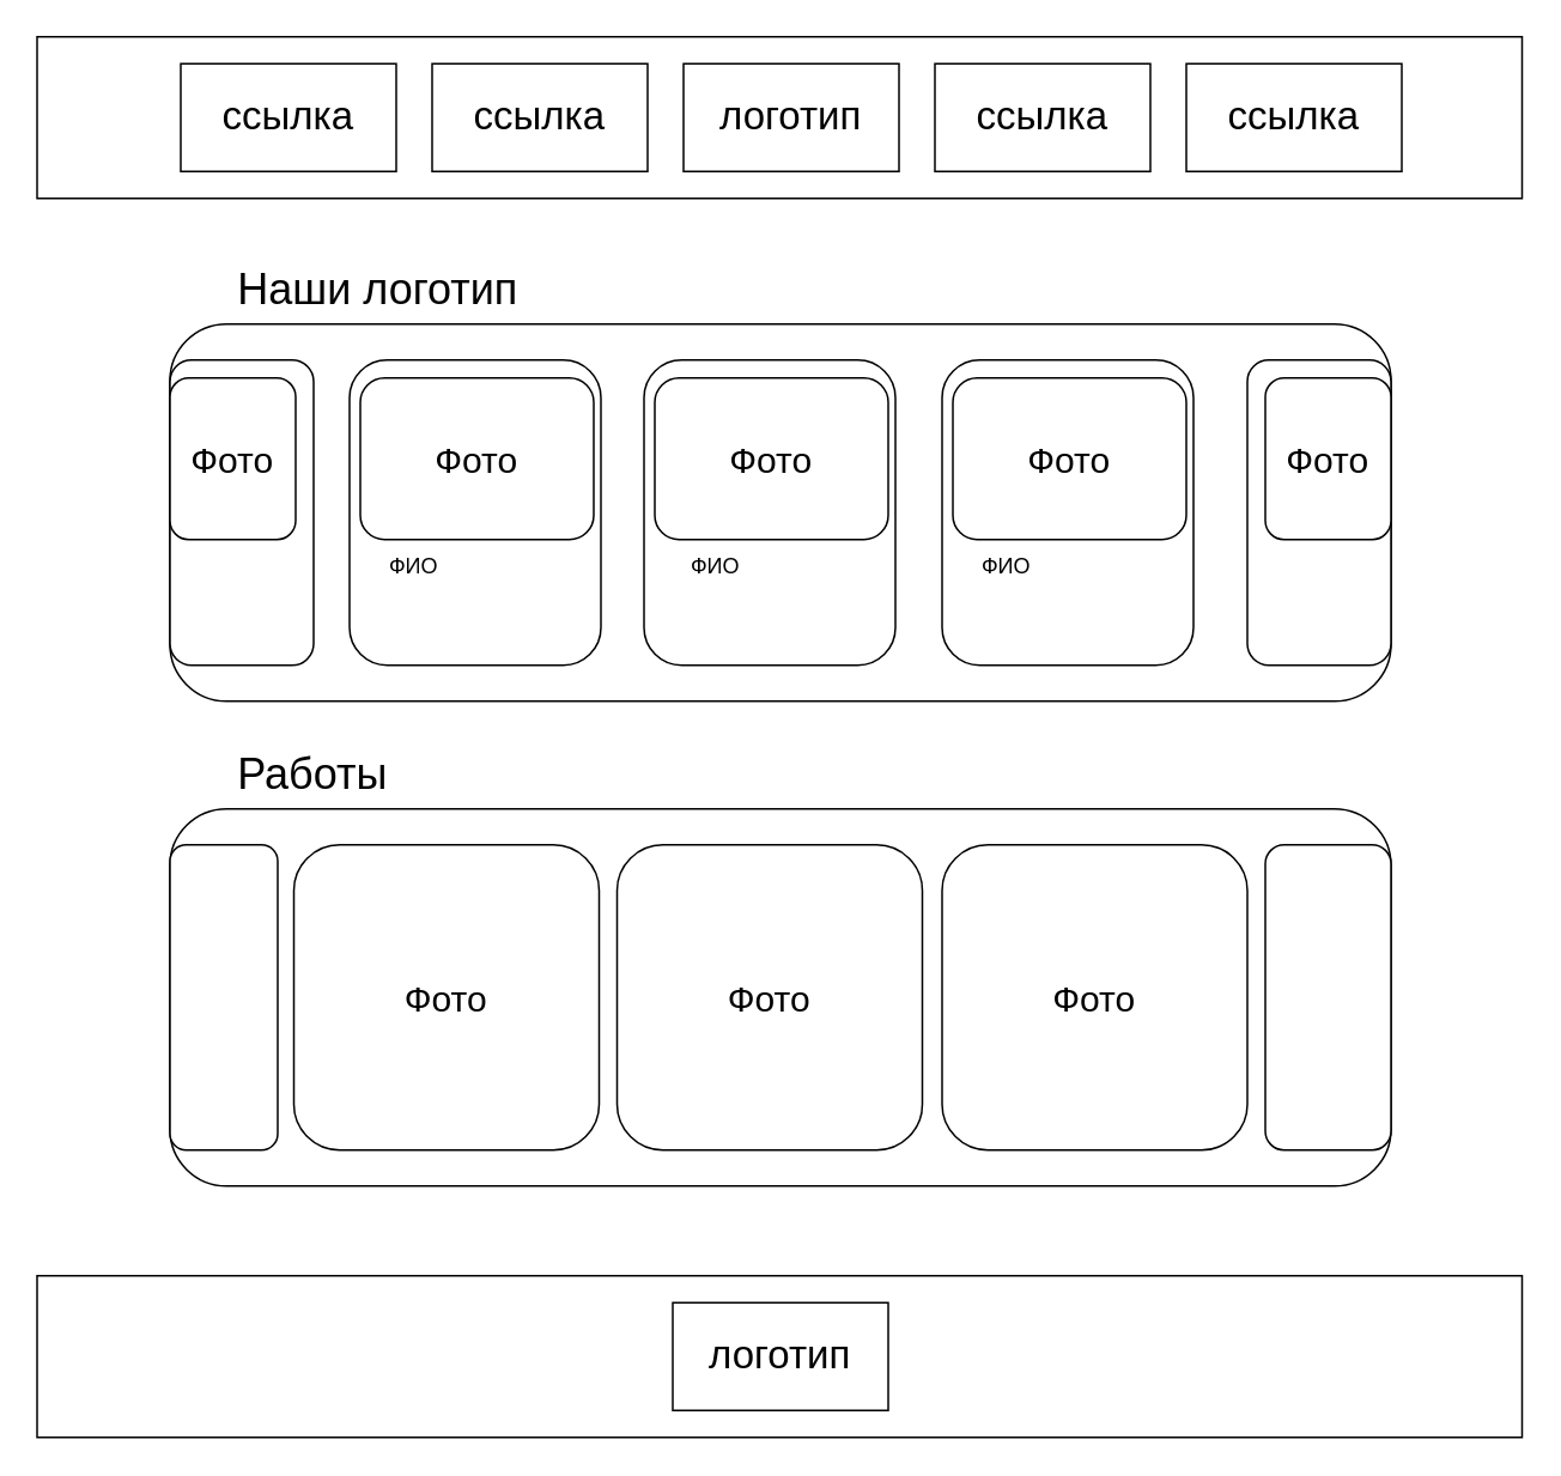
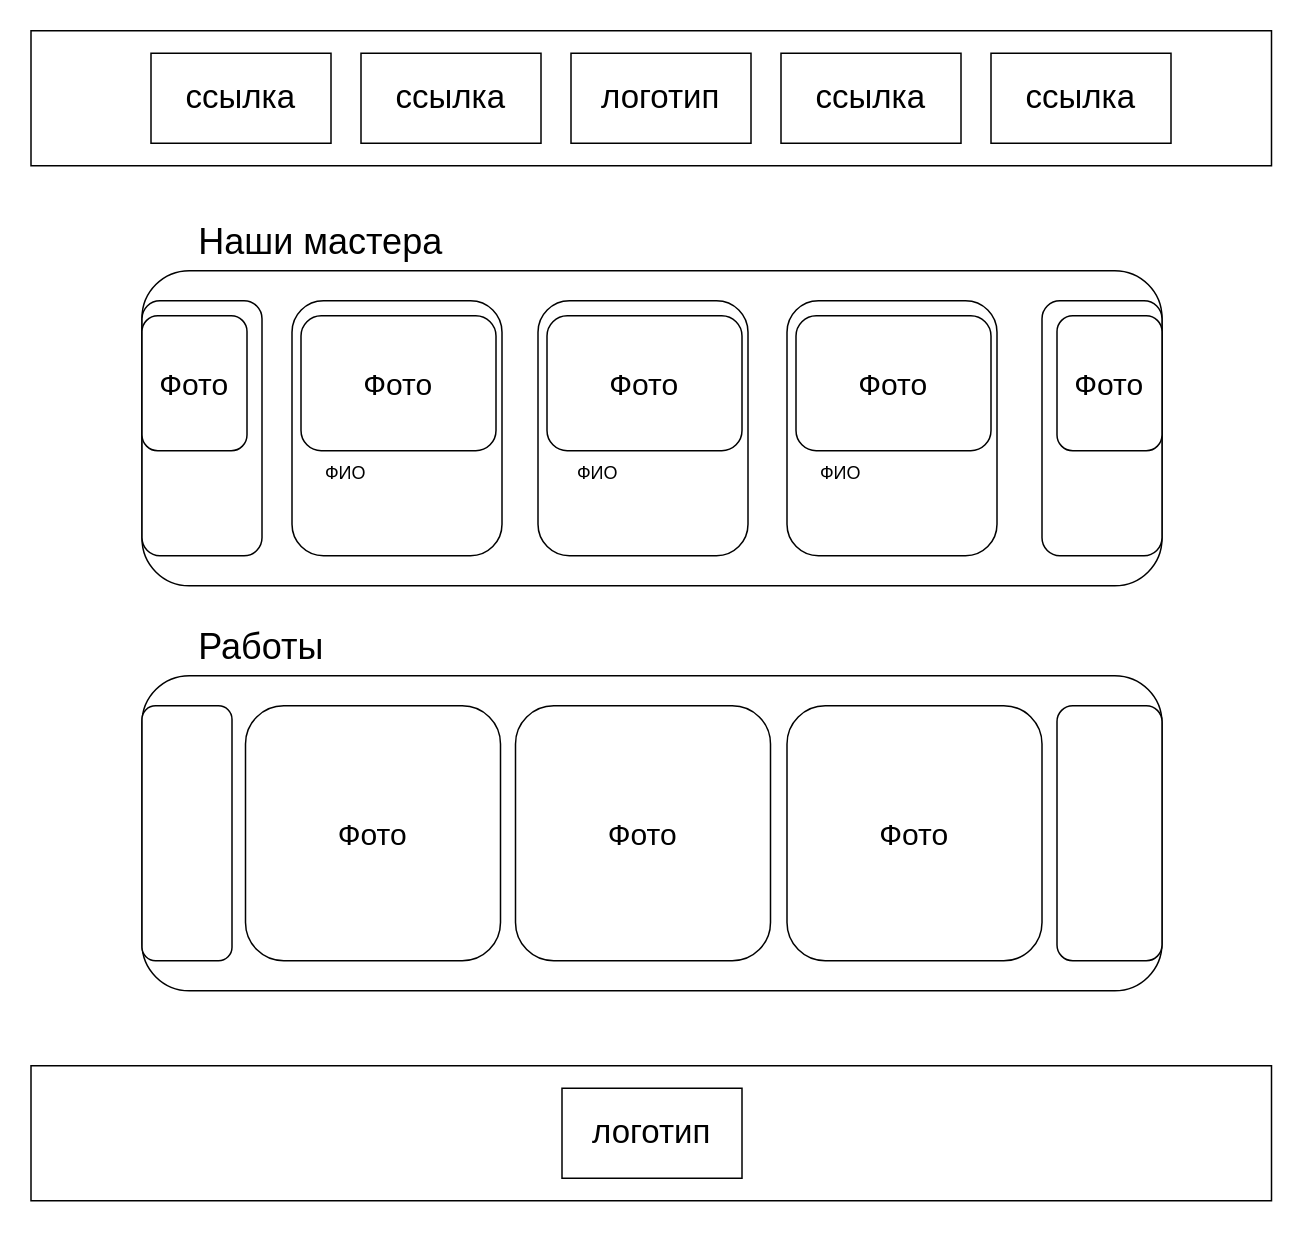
  <mxCell id="0" />
  <mxCell id="1" parent="0" />
  <mxCell id="2" value="" style="rounded=1;whiteSpace=wrap;html=1;" parent="1" vertex="1"><mxGeometry x="94" y="180" width="680" height="210" as="geometry" /></mxCell>
- <mxCell id="3" value="&lt;font style=&quot;font-size: 24px;&quot;&gt;Наши логотип&lt;/font&gt;" style="text;html=1;align=left;verticalAlign=middle;whiteSpace=wrap;rounded=0;" parent="1" vertex="1"><mxGeometry x="130" y="146" width="220" height="30" as="geometry" /></mxCell>
+ <mxCell id="3" value="&lt;font style=&quot;font-size: 24px;&quot;&gt;Наши мастера&lt;/font&gt;" style="text;html=1;align=left;verticalAlign=middle;whiteSpace=wrap;rounded=0;" parent="1" vertex="1"><mxGeometry x="130" y="146" width="220" height="30" as="geometry" /></mxCell>
  <mxCell id="4" value="" style="rounded=1;whiteSpace=wrap;html=1;" parent="1" vertex="1"><mxGeometry x="694" y="200" width="80" height="170" as="geometry" /></mxCell>
  <mxCell id="5" value="" style="rounded=1;whiteSpace=wrap;html=1;shadow=0;" parent="1" vertex="1"><mxGeometry x="94" y="200" width="80" height="170" as="geometry" /></mxCell>
  <mxCell id="6" value="&lt;font style=&quot;font-size: 20px;&quot;&gt;Фото&lt;/font&gt;" style="rounded=1;whiteSpace=wrap;html=1;" parent="1" vertex="1"><mxGeometry x="704" y="210" width="70" height="90" as="geometry" /></mxCell>
  <mxCell id="7" value="&lt;font style=&quot;font-size: 20px;&quot;&gt;Фото&lt;/font&gt;" style="rounded=1;whiteSpace=wrap;html=1;" parent="1" vertex="1"><mxGeometry x="94" y="210" width="70" height="90" as="geometry" /></mxCell>
  <mxCell id="8" value="" style="group" parent="1" vertex="1" connectable="0"><mxGeometry x="358" y="200" width="140" height="170" as="geometry" /></mxCell>
  <mxCell id="9" value="" style="group" parent="8" vertex="1" connectable="0"><mxGeometry width="140" height="170" as="geometry" /></mxCell>
  <mxCell id="10" value="" style="group" parent="9" vertex="1" connectable="0"><mxGeometry width="140" height="170" as="geometry" /></mxCell>
  <mxCell id="11" value="" style="rounded=1;whiteSpace=wrap;html=1;" parent="10" vertex="1"><mxGeometry width="140" height="170" as="geometry" /></mxCell>
  <mxCell id="12" value="&lt;font style=&quot;font-size: 20px;&quot;&gt;Фото&lt;/font&gt;" style="rounded=1;whiteSpace=wrap;html=1;" parent="10" vertex="1"><mxGeometry x="6" y="10" width="130" height="90" as="geometry" /></mxCell>
  <mxCell id="13" value="ФИО" style="text;html=1;align=center;verticalAlign=middle;whiteSpace=wrap;rounded=0;" parent="10" vertex="1"><mxGeometry x="10" y="100" width="60" height="30" as="geometry" /></mxCell>
  <mxCell id="14" value="" style="group" parent="1" vertex="1" connectable="0"><mxGeometry x="524" y="200" width="140" height="170" as="geometry" /></mxCell>
  <mxCell id="15" value="" style="group" parent="14" vertex="1" connectable="0"><mxGeometry width="140" height="170" as="geometry" /></mxCell>
  <mxCell id="16" value="" style="group" parent="15" vertex="1" connectable="0"><mxGeometry width="140" height="170" as="geometry" /></mxCell>
  <mxCell id="17" value="" style="rounded=1;whiteSpace=wrap;html=1;" parent="16" vertex="1"><mxGeometry width="140" height="170" as="geometry" /></mxCell>
  <mxCell id="18" value="&lt;font style=&quot;font-size: 20px;&quot;&gt;Фото&lt;/font&gt;" style="rounded=1;whiteSpace=wrap;html=1;" parent="16" vertex="1"><mxGeometry x="6" y="10" width="130" height="90" as="geometry" /></mxCell>
  <mxCell id="19" value="ФИО" style="text;html=1;align=center;verticalAlign=middle;whiteSpace=wrap;rounded=0;" parent="16" vertex="1"><mxGeometry x="6" y="100" width="60" height="30" as="geometry" /></mxCell>
  <mxCell id="20" value="" style="group" parent="1" vertex="1" connectable="0"><mxGeometry x="194" y="200" width="140" height="170" as="geometry" /></mxCell>
  <mxCell id="21" value="" style="group" parent="20" vertex="1" connectable="0"><mxGeometry width="140" height="170" as="geometry" /></mxCell>
  <mxCell id="22" value="" style="group" parent="21" vertex="1" connectable="0"><mxGeometry width="140" height="170" as="geometry" /></mxCell>
  <mxCell id="23" value="" style="rounded=1;whiteSpace=wrap;html=1;" parent="22" vertex="1"><mxGeometry width="140" height="170" as="geometry" /></mxCell>
  <mxCell id="24" value="&lt;font style=&quot;font-size: 20px;&quot;&gt;Фото&lt;/font&gt;" style="rounded=1;whiteSpace=wrap;html=1;" parent="22" vertex="1"><mxGeometry x="6" y="10" width="130" height="90" as="geometry" /></mxCell>
  <mxCell id="25" value="ФИО" style="text;html=1;align=center;verticalAlign=middle;whiteSpace=wrap;rounded=0;" parent="22" vertex="1"><mxGeometry x="6" y="100" width="60" height="30" as="geometry" /></mxCell>
  <mxCell id="26" value="" style="rounded=1;whiteSpace=wrap;html=1;" parent="1" vertex="1"><mxGeometry x="94" y="450" width="680" height="210" as="geometry" /></mxCell>
  <mxCell id="27" value="&lt;font style=&quot;font-size: 24px;&quot;&gt;Работы&lt;/font&gt;" style="text;html=1;align=left;verticalAlign=middle;whiteSpace=wrap;rounded=0;" parent="1" vertex="1"><mxGeometry x="130" y="416" width="220" height="30" as="geometry" /></mxCell>
  <mxCell id="28" value="&lt;font style=&quot;font-size: 20px;&quot;&gt;Фото&lt;/font&gt;" style="rounded=1;whiteSpace=wrap;html=1;" parent="1" vertex="1"><mxGeometry x="163" y="470" width="170" height="170" as="geometry" /></mxCell>
  <mxCell id="29" value="&lt;font style=&quot;font-size: 20px;&quot;&gt;Фото&lt;/font&gt;" style="rounded=1;whiteSpace=wrap;html=1;" parent="1" vertex="1"><mxGeometry x="343" y="470" width="170" height="170" as="geometry" /></mxCell>
  <mxCell id="30" value="&lt;font style=&quot;font-size: 20px;&quot;&gt;Фото&lt;/font&gt;" style="rounded=1;whiteSpace=wrap;html=1;" parent="1" vertex="1"><mxGeometry x="524" y="470" width="170" height="170" as="geometry" /></mxCell>
  <mxCell id="31" value="" style="rounded=1;whiteSpace=wrap;html=1;" parent="1" vertex="1"><mxGeometry x="704" y="470" width="70" height="170" as="geometry" /></mxCell>
  <mxCell id="32" value="" style="rounded=1;whiteSpace=wrap;html=1;" parent="1" vertex="1"><mxGeometry x="94" y="470" width="60" height="170" as="geometry" /></mxCell>
  <mxCell id="33" value="" style="group" vertex="1" connectable="0" parent="1"><mxGeometry width="827" height="90" as="geometry" x="20" y="20" /></mxCell>
  <mxCell id="34" value="" style="group" vertex="1" connectable="0" parent="33"><mxGeometry width="827" height="90" as="geometry" /></mxCell>
  <mxCell id="35" value="" style="rounded=0;whiteSpace=wrap;html=1;fillStyle=auto;fillColor=none;" parent="34" vertex="1"><mxGeometry width="827" height="90" as="geometry" /></mxCell>
  <mxCell id="36" value="&lt;font style=&quot;font-size: 22px;&quot;&gt;ссылка&lt;/font&gt;" style="rounded=0;whiteSpace=wrap;html=1;" parent="34" vertex="1"><mxGeometry x="640" y="15" width="120" height="60" as="geometry" /></mxCell>
  <mxCell id="37" value="" style="group" vertex="1" connectable="0" parent="33"><mxGeometry x="80" y="15" width="540" height="60" as="geometry" /></mxCell>
  <mxCell id="38" value="&lt;font style=&quot;font-size: 22px;&quot;&gt;логотип&lt;/font&gt;" style="rounded=0;whiteSpace=wrap;html=1;" parent="37" vertex="1"><mxGeometry x="280" width="120" height="60" as="geometry" /></mxCell>
  <mxCell id="39" value="&lt;font style=&quot;font-size: 22px;&quot;&gt;ссылка&lt;/font&gt;" style="rounded=0;whiteSpace=wrap;html=1;" parent="37" vertex="1"><mxGeometry x="420" width="120" height="60" as="geometry" /></mxCell>
  <mxCell id="40" value="&lt;font style=&quot;font-size: 22px;&quot;&gt;ссылка&lt;/font&gt;" style="rounded=0;whiteSpace=wrap;html=1;" parent="37" vertex="1"><mxGeometry x="140" width="120" height="60" as="geometry" /></mxCell>
  <mxCell id="41" value="&lt;font style=&quot;font-size: 22px;&quot;&gt;ссылка&lt;/font&gt;" style="rounded=0;whiteSpace=wrap;html=1;" parent="37" vertex="1"><mxGeometry width="120" height="60" as="geometry" /></mxCell>
  <mxCell id="42" value="" style="group" vertex="1" connectable="0" parent="1"><mxGeometry y="710" width="827" height="90" as="geometry" x="20" /></mxCell>
  <mxCell id="43" value="" style="group" vertex="1" connectable="0" parent="42"><mxGeometry width="827" height="90" as="geometry" /></mxCell>
  <mxCell id="44" value="" style="group" vertex="1" connectable="0" parent="43"><mxGeometry width="827" height="90" as="geometry" /></mxCell>
  <mxCell id="45" value="" style="rounded=0;whiteSpace=wrap;html=1;fillStyle=auto;fillColor=none;" parent="44" vertex="1"><mxGeometry width="827" height="90" as="geometry" /></mxCell>
  <mxCell id="46" value="&lt;font style=&quot;font-size: 22px;&quot;&gt;логотип&lt;/font&gt;" style="rounded=0;whiteSpace=wrap;html=1;" parent="44" vertex="1"><mxGeometry x="354" y="15" width="120" height="60" as="geometry" /></mxCell>
